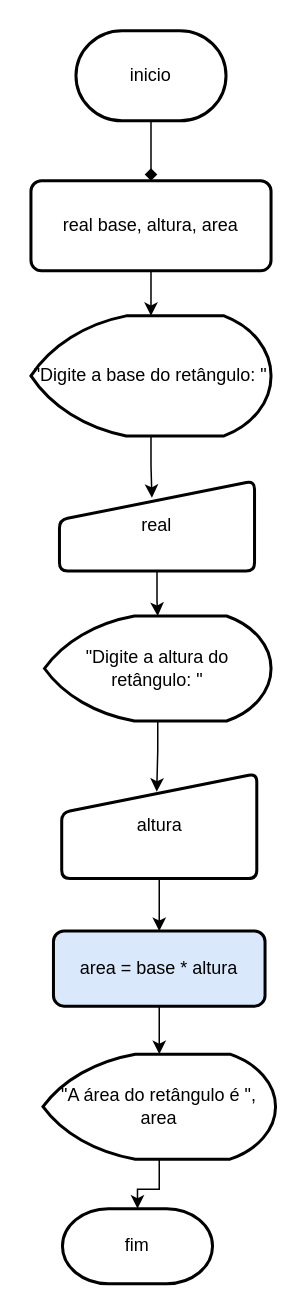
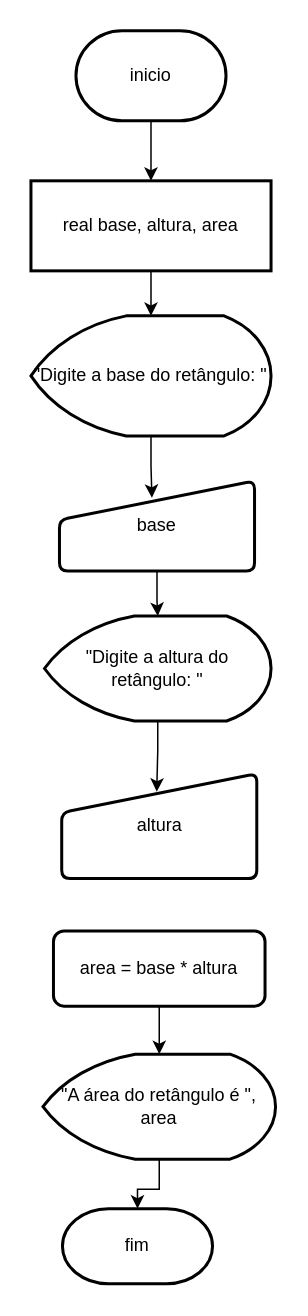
  <mxCell id="0" />
  <mxCell id="1" parent="0" />
- <mxCell id="2" value="" style="edgeStyle=orthogonalEdgeStyle;rounded=0;orthogonalLoop=1;jettySize=auto;html=1;endArrow=diamond;" edge="1" parent="1" source="3" target="5"><mxGeometry relative="1" as="geometry" /></mxCell>
+ <mxCell id="2" value="" style="edgeStyle=orthogonalEdgeStyle;rounded=0;orthogonalLoop=1;jettySize=auto;html=1;" edge="1" parent="1" source="3" target="5"><mxGeometry relative="1" as="geometry" /></mxCell>
  <mxCell id="3" value="inicio" style="strokeWidth=2;html=1;shape=mxgraph.flowchart.terminator;whiteSpace=wrap;" vertex="1" parent="1"><mxGeometry x="50" y="20" width="100" height="60" as="geometry" /></mxCell>
  <mxCell id="4" value="" style="edgeStyle=orthogonalEdgeStyle;rounded=0;orthogonalLoop=1;jettySize=auto;html=1;" edge="1" parent="1" source="5" target="6"><mxGeometry relative="1" as="geometry" /></mxCell>
- <mxCell id="5" value="real base, altura, area" style="rounded=1;whiteSpace=wrap;html=1;absoluteArcSize=1;arcSize=14;strokeWidth=2;" vertex="1" parent="1"><mxGeometry x="20" y="120" width="160" height="60" as="geometry" /></mxCell>
+ <mxCell id="5" value="real base, altura, area" style="whiteSpace=wrap;html=1;absoluteArcSize=1;arcSize=14;strokeWidth=2;rounded=0;" vertex="1" parent="1"><mxGeometry x="20" y="120" width="160" height="60" as="geometry" /></mxCell>
  <mxCell id="6" value="&quot;Digite a base do retângulo: &quot;" style="strokeWidth=2;html=1;shape=mxgraph.flowchart.display;whiteSpace=wrap;" vertex="1" parent="1"><mxGeometry x="20" y="210" width="160" height="80" as="geometry" /></mxCell>
  <mxCell id="7" value="" style="edgeStyle=orthogonalEdgeStyle;rounded=0;orthogonalLoop=1;jettySize=auto;html=1;" edge="1" parent="1" source="8" target="10"><mxGeometry relative="1" as="geometry" /></mxCell>
- <mxCell id="8" value="real" style="html=1;strokeWidth=2;shape=manualInput;whiteSpace=wrap;rounded=1;size=26;arcSize=11;" vertex="1" parent="1"><mxGeometry x="39" y="320" width="130" height="60" as="geometry" /></mxCell>
+ <mxCell id="8" value="base" style="html=1;strokeWidth=2;shape=manualInput;whiteSpace=wrap;rounded=1;size=26;arcSize=11;" vertex="1" parent="1"><mxGeometry x="39" y="320" width="130" height="60" as="geometry" /></mxCell>
  <mxCell id="9" style="edgeStyle=orthogonalEdgeStyle;rounded=0;orthogonalLoop=1;jettySize=auto;html=1;entryX=0.474;entryY=0.188;entryDx=0;entryDy=0;entryPerimeter=0;" edge="1" parent="1" source="6" target="8"><mxGeometry relative="1" as="geometry" /></mxCell>
  <mxCell id="10" value="&quot;Digite a altura do retângulo: &quot;" style="strokeWidth=2;html=1;shape=mxgraph.flowchart.display;whiteSpace=wrap;" vertex="1" parent="1"><mxGeometry x="29" y="410" width="151" height="70" as="geometry" /></mxCell>
- <mxCell id="11" value="" style="edgeStyle=orthogonalEdgeStyle;rounded=0;orthogonalLoop=1;jettySize=auto;html=1;" edge="1" parent="1" source="12" target="15"><mxGeometry relative="1" as="geometry" /></mxCell>
  <mxCell id="12" value="altura" style="html=1;strokeWidth=2;shape=manualInput;whiteSpace=wrap;rounded=1;size=26;arcSize=11;" vertex="1" parent="1"><mxGeometry x="40.5" y="515" width="130" height="70" as="geometry" /></mxCell>
  <mxCell id="13" style="edgeStyle=orthogonalEdgeStyle;rounded=0;orthogonalLoop=1;jettySize=auto;html=1;entryX=0.487;entryY=0.173;entryDx=0;entryDy=0;entryPerimeter=0;" edge="1" parent="1" source="10" target="12"><mxGeometry relative="1" as="geometry" /></mxCell>
  <mxCell id="14" value="" style="edgeStyle=orthogonalEdgeStyle;rounded=0;orthogonalLoop=1;jettySize=auto;html=1;" edge="1" parent="1" source="15" target="17"><mxGeometry relative="1" as="geometry" /></mxCell>
- <mxCell id="15" value="area = base * altura" style="rounded=1;whiteSpace=wrap;html=1;absoluteArcSize=1;arcSize=14;strokeWidth=2;fillColor=#dae8fc;" vertex="1" parent="1"><mxGeometry x="35" y="620" width="141" height="50" as="geometry" /></mxCell>
+ <mxCell id="15" value="area = base * altura" style="rounded=1;whiteSpace=wrap;html=1;absoluteArcSize=1;arcSize=14;strokeWidth=2;" vertex="1" parent="1"><mxGeometry x="35" y="620" width="141" height="50" as="geometry" /></mxCell>
  <mxCell id="16" value="" style="edgeStyle=orthogonalEdgeStyle;rounded=0;orthogonalLoop=1;jettySize=auto;html=1;" edge="1" parent="1" source="17" target="18"><mxGeometry relative="1" as="geometry" /></mxCell>
  <mxCell id="17" value="&quot;A área do retângulo é &quot;, area" style="strokeWidth=2;html=1;shape=mxgraph.flowchart.display;whiteSpace=wrap;" vertex="1" parent="1"><mxGeometry x="28" y="702" width="155" height="70" as="geometry" /></mxCell>
  <mxCell id="18" value="fim" style="strokeWidth=2;html=1;shape=mxgraph.flowchart.terminator;whiteSpace=wrap;" vertex="1" parent="1"><mxGeometry x="41" y="805" width="100" height="50" as="geometry" /></mxCell>
